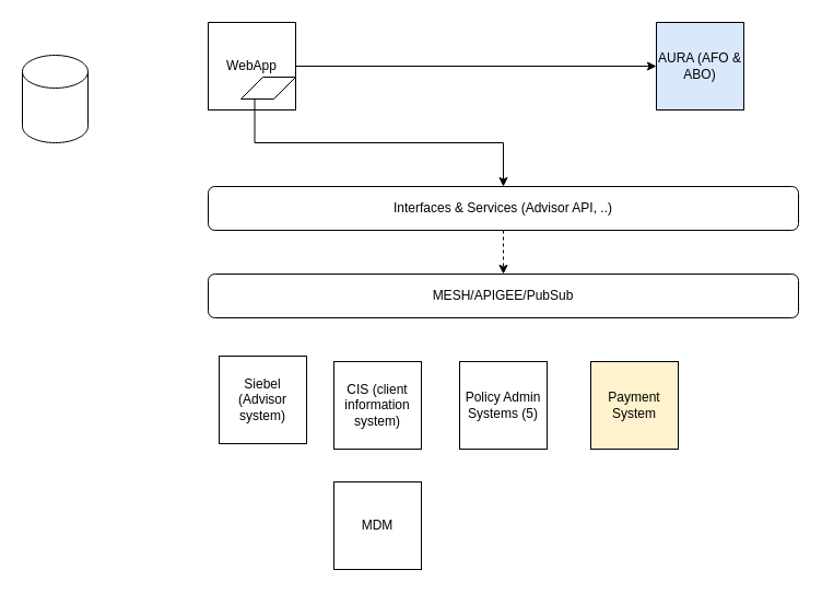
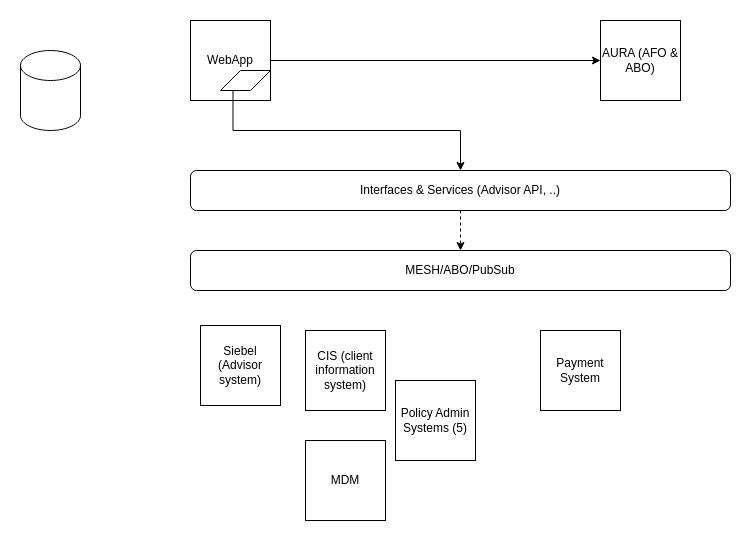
  <mxCell id="0" />
  <mxCell id="1" parent="0" />
  <mxCell id="2" style="edgeStyle=orthogonalEdgeStyle;rounded=0;orthogonalLoop=1;jettySize=auto;html=1;exitX=1;exitY=0.5;exitDx=0;exitDy=0;entryX=0;entryY=0.5;entryDx=0;entryDy=0;" edge="1" parent="1" source="3" target="4"><mxGeometry relative="1" as="geometry" /></mxCell>
  <mxCell id="3" value="WebApp" style="whiteSpace=wrap;html=1;aspect=fixed;" vertex="1" parent="1"><mxGeometry x="190" y="20" width="80" height="80" as="geometry" /></mxCell>
- <mxCell id="4" value="AURA (AFO &amp;amp; ABO)" style="whiteSpace=wrap;html=1;aspect=fixed;fillColor=#dae8fc;" vertex="1" parent="1"><mxGeometry x="600" y="20" width="80" height="80" as="geometry" /></mxCell>
+ <mxCell id="4" value="AURA (AFO &amp;amp; ABO)" style="whiteSpace=wrap;html=1;aspect=fixed;" vertex="1" parent="1"><mxGeometry x="600" y="20" width="80" height="80" as="geometry" /></mxCell>
  <mxCell id="5" value="Siebel (Advisor system)" style="whiteSpace=wrap;html=1;aspect=fixed;" vertex="1" parent="1"><mxGeometry x="200" y="325" width="80" height="80" as="geometry" /></mxCell>
  <mxCell id="6" style="edgeStyle=orthogonalEdgeStyle;rounded=0;orthogonalLoop=1;jettySize=auto;html=1;exitX=0.5;exitY=1;exitDx=0;exitDy=0;entryX=0.5;entryY=0;entryDx=0;entryDy=0;dashed=1;" edge="1" parent="1" source="7" target="12"><mxGeometry relative="1" as="geometry" /></mxCell>
  <mxCell id="7" value="Interfaces &amp;amp; Services (Advisor API, ..)" style="rounded=1;whiteSpace=wrap;html=1;" vertex="1" parent="1"><mxGeometry x="190" y="170" width="540" height="40" as="geometry" /></mxCell>
  <mxCell id="8" value="CIS (client information system)" style="whiteSpace=wrap;html=1;aspect=fixed;" vertex="1" parent="1"><mxGeometry x="305" y="330" width="80" height="80" as="geometry" /></mxCell>
- <mxCell id="9" value="Policy Admin Systems (5)" style="whiteSpace=wrap;html=1;aspect=fixed;" vertex="1" parent="1"><mxGeometry x="420" y="330" width="80" height="80" as="geometry" /></mxCell>
+ <mxCell id="9" value="Policy Admin Systems (5)" style="whiteSpace=wrap;html=1;aspect=fixed;" vertex="1" parent="1"><mxGeometry x="395" y="380" width="80" height="80" as="geometry" /></mxCell>
  <mxCell id="10" value="MDM" style="whiteSpace=wrap;html=1;aspect=fixed;" vertex="1" parent="1"><mxGeometry x="305" y="440" width="80" height="80" as="geometry" /></mxCell>
- <mxCell id="11" value="Payment System" style="whiteSpace=wrap;html=1;aspect=fixed;fillColor=#fff2cc;" vertex="1" parent="1"><mxGeometry x="540" y="330" width="80" height="80" as="geometry" /></mxCell>
- <mxCell id="12" value="MESH/APIGEE/PubSub" style="rounded=1;whiteSpace=wrap;html=1;" vertex="1" parent="1"><mxGeometry x="190" y="250" width="540" height="40" as="geometry" /></mxCell>
+ <mxCell id="11" value="Payment System" style="whiteSpace=wrap;html=1;aspect=fixed;" vertex="1" parent="1"><mxGeometry x="540" y="330" width="80" height="80" as="geometry" /></mxCell>
+ <mxCell id="12" value="MESH/ABO/PubSub" style="rounded=1;whiteSpace=wrap;html=1;" vertex="1" parent="1"><mxGeometry x="190" y="250" width="540" height="40" as="geometry" /></mxCell>
  <mxCell id="13" style="edgeStyle=orthogonalEdgeStyle;rounded=0;orthogonalLoop=1;jettySize=auto;html=1;exitX=0.25;exitY=1;exitDx=0;exitDy=0;" edge="1" parent="1" source="14" target="7"><mxGeometry relative="1" as="geometry" /></mxCell>
  <mxCell id="14" value="" style="shape=parallelogram;perimeter=parallelogramPerimeter;whiteSpace=wrap;html=1;fixedSize=1;" vertex="1" parent="1"><mxGeometry x="220" y="70" width="50" height="20" as="geometry" /></mxCell>
  <mxCell id="15" value="" style="shape=cylinder3;whiteSpace=wrap;html=1;boundedLbl=1;backgroundOutline=1;size=15;" vertex="1" parent="1"><mxGeometry x="20" y="50" width="60" height="80" as="geometry" /></mxCell>
